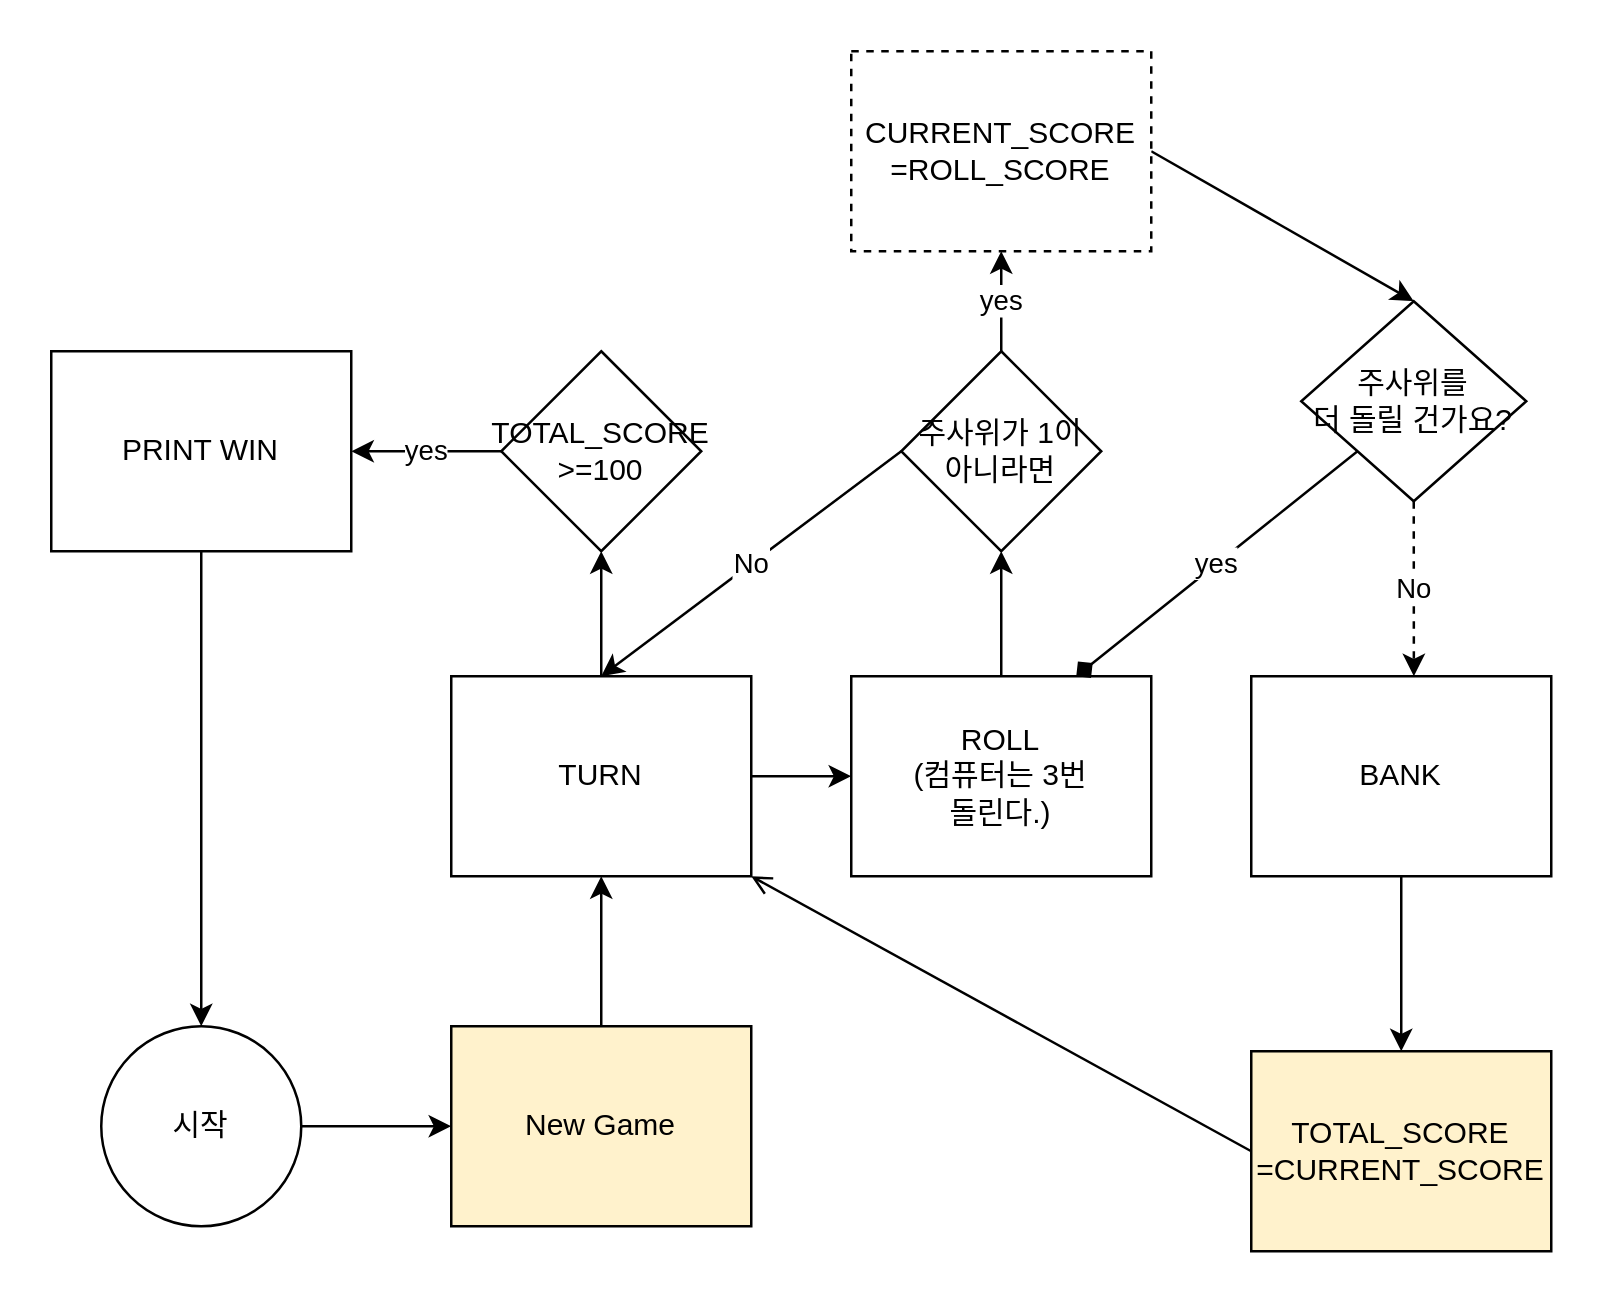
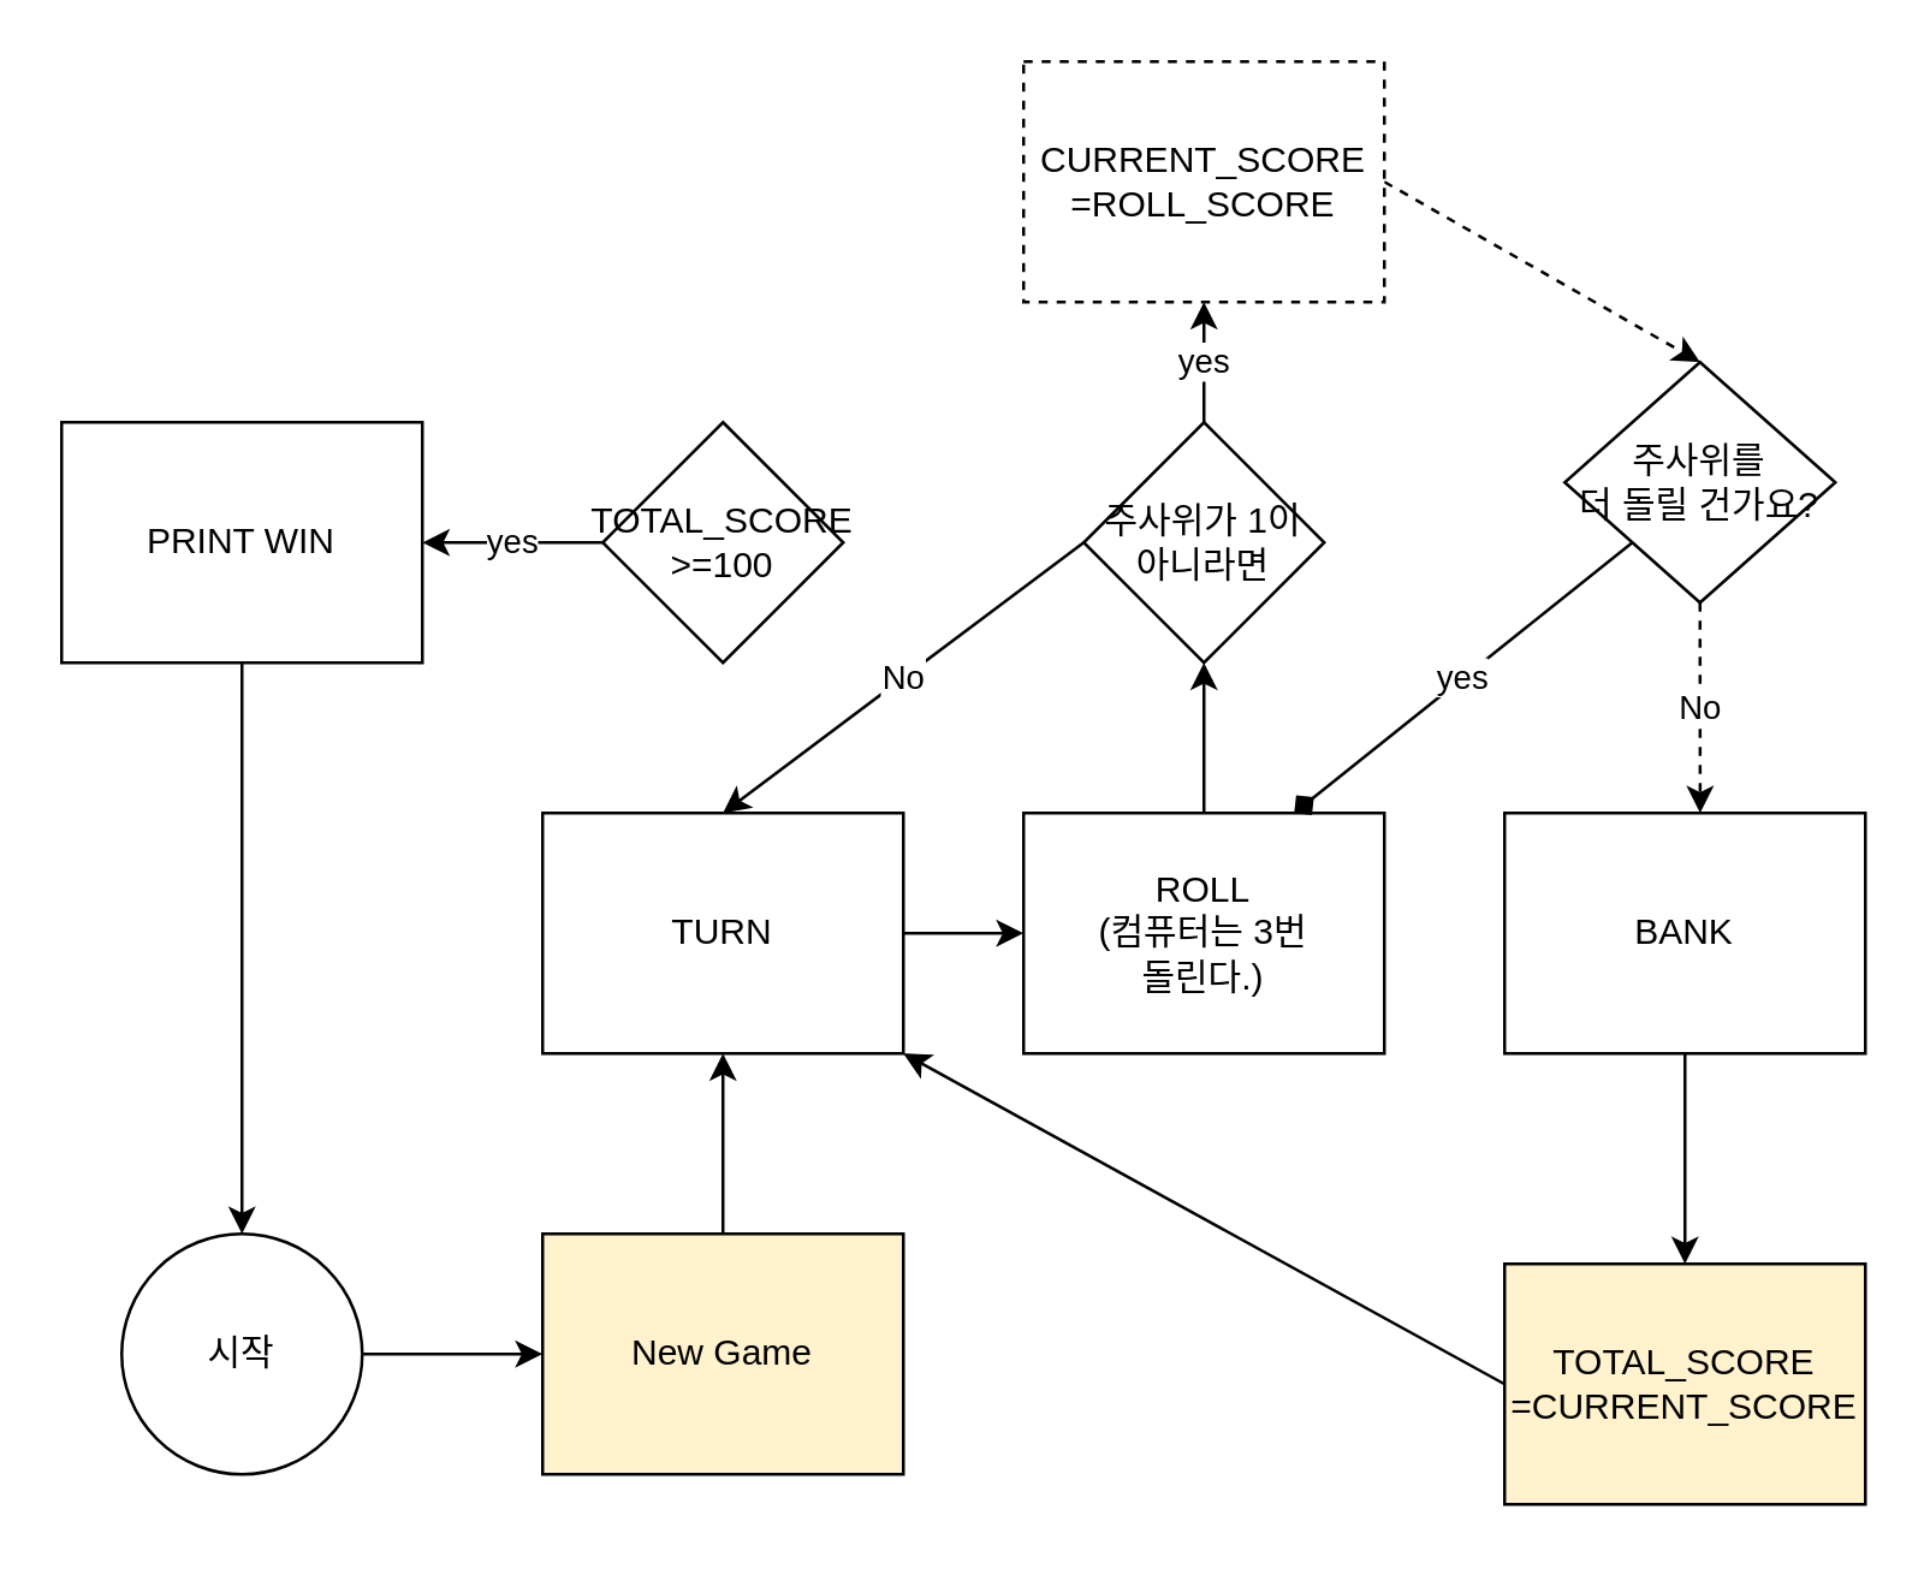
  <mxCell id="0" />
  <mxCell id="1" parent="0" />
  <mxCell id="2" value="시작" style="ellipse;whiteSpace=wrap;html=1;aspect=fixed;" vertex="1" parent="1"><mxGeometry x="40" y="410" width="80" height="80" as="geometry" /></mxCell>
  <mxCell id="3" style="edgeStyle=none;html=1;exitX=1;exitY=0.5;exitDx=0;exitDy=0;entryX=0;entryY=0.5;entryDx=0;entryDy=0;" edge="1" parent="1" target="5"><mxGeometry relative="1" as="geometry"><mxPoint x="120" y="450" as="sourcePoint" /></mxGeometry></mxCell>
  <mxCell id="4" style="edgeStyle=none;html=1;exitX=0.5;exitY=0;exitDx=0;exitDy=0;entryX=0.5;entryY=1;entryDx=0;entryDy=0;" edge="1" parent="1" source="5" target="12"><mxGeometry relative="1" as="geometry" /></mxCell>
  <mxCell id="5" value="New Game" style="rounded=0;whiteSpace=wrap;html=1;fillColor=#fff2cc;" vertex="1" parent="1"><mxGeometry x="180" y="410" width="120" height="80" as="geometry" /></mxCell>
  <mxCell id="6" style="edgeStyle=none;html=1;exitX=0.5;exitY=0;exitDx=0;exitDy=0;entryX=0.5;entryY=1;entryDx=0;entryDy=0;" edge="1" parent="1" source="7" target="15"><mxGeometry relative="1" as="geometry" /></mxCell>
  <mxCell id="7" value="ROLL&lt;br&gt;(컴퓨터는 3번 &lt;br&gt;돌린다.)" style="rounded=0;whiteSpace=wrap;html=1;" vertex="1" parent="1"><mxGeometry x="340" y="270" width="120" height="80" as="geometry" /></mxCell>
  <mxCell id="8" style="edgeStyle=none;html=1;exitX=0.5;exitY=1;exitDx=0;exitDy=0;entryX=0.5;entryY=0;entryDx=0;entryDy=0;" edge="1" parent="1" source="9" target="22"><mxGeometry relative="1" as="geometry" /></mxCell>
  <mxCell id="9" value="BANK" style="rounded=0;whiteSpace=wrap;html=1;" vertex="1" parent="1"><mxGeometry x="500" y="270" width="120" height="80" as="geometry" /></mxCell>
  <mxCell id="10" style="edgeStyle=none;html=1;exitX=1;exitY=0.5;exitDx=0;exitDy=0;entryX=0;entryY=0.5;entryDx=0;entryDy=0;" edge="1" parent="1" source="12" target="7"><mxGeometry relative="1" as="geometry" /></mxCell>
- <mxCell id="11" style="edgeStyle=none;html=1;exitX=0.5;exitY=0;exitDx=0;exitDy=0;entryX=0.5;entryY=1;entryDx=0;entryDy=0;" edge="1" parent="1" source="12" target="24"><mxGeometry relative="1" as="geometry" /></mxCell>
  <mxCell id="12" value="TURN" style="rounded=0;whiteSpace=wrap;html=1;" vertex="1" parent="1"><mxGeometry x="180" y="270" width="120" height="80" as="geometry" /></mxCell>
  <mxCell id="13" value="yes" style="edgeStyle=none;html=1;exitX=0.5;exitY=0;exitDx=0;exitDy=0;entryX=0.5;entryY=1;entryDx=0;entryDy=0;" edge="1" parent="1" source="15" target="17"><mxGeometry relative="1" as="geometry" /></mxCell>
  <mxCell id="14" value="No" style="edgeStyle=none;html=1;entryX=0.5;entryY=0;entryDx=0;entryDy=0;exitX=0;exitY=0.5;exitDx=0;exitDy=0;" edge="1" parent="1" source="15" target="12"><mxGeometry relative="1" as="geometry"><mxPoint x="350" y="210" as="sourcePoint" /></mxGeometry></mxCell>
  <mxCell id="15" value="주사위가 1이 아니라면" style="rhombus;whiteSpace=wrap;html=1;" vertex="1" parent="1"><mxGeometry x="360" y="140" width="80" height="80" as="geometry" /></mxCell>
- <mxCell id="16" style="edgeStyle=none;html=1;exitX=1;exitY=0.5;exitDx=0;exitDy=0;entryX=0.5;entryY=0;entryDx=0;entryDy=0;" edge="1" parent="1" source="17" target="20"><mxGeometry relative="1" as="geometry" /></mxCell>
+ <mxCell id="16" style="edgeStyle=none;html=1;exitX=1;exitY=0.5;exitDx=0;exitDy=0;entryX=0.5;entryY=0;entryDx=0;entryDy=0;dashed=1;" edge="1" parent="1" source="17" target="20"><mxGeometry relative="1" as="geometry" /></mxCell>
  <mxCell id="17" value="CURRENT_SCORE&lt;br&gt;=ROLL_SCORE" style="rounded=0;whiteSpace=wrap;html=1;dashed=1;" vertex="1" parent="1"><mxGeometry x="340" width="120" height="80" as="geometry" y="20" /></mxCell>
  <mxCell id="18" value="yes" style="edgeStyle=none;html=1;exitX=0;exitY=1;exitDx=0;exitDy=0;entryX=0.75;entryY=0;entryDx=0;entryDy=0;endArrow=diamond;" edge="1" parent="1" source="20" target="7"><mxGeometry relative="1" as="geometry" /></mxCell>
  <mxCell id="19" value="No" style="edgeStyle=none;html=1;exitX=0.5;exitY=1;exitDx=0;exitDy=0;entryX=0.542;entryY=0;entryDx=0;entryDy=0;entryPerimeter=0;dashed=1;" edge="1" parent="1" source="20" target="9"><mxGeometry relative="1" as="geometry" /></mxCell>
  <mxCell id="20" value="주사위를&lt;br&gt;더 돌릴 건가요?&lt;br&gt;" style="rhombus;whiteSpace=wrap;html=1;" vertex="1" parent="1"><mxGeometry x="520" y="120" width="90" height="80" as="geometry" /></mxCell>
- <mxCell id="21" style="edgeStyle=none;html=1;exitX=0;exitY=0.5;exitDx=0;exitDy=0;entryX=1;entryY=1;entryDx=0;entryDy=0;endArrow=open;" edge="1" parent="1" source="22" target="12"><mxGeometry relative="1" as="geometry" /></mxCell>
+ <mxCell id="21" style="edgeStyle=none;html=1;exitX=0;exitY=0.5;exitDx=0;exitDy=0;entryX=1;entryY=1;entryDx=0;entryDy=0;" edge="1" parent="1" source="22" target="12"><mxGeometry relative="1" as="geometry" /></mxCell>
  <mxCell id="22" value="TOTAL_SCORE&lt;br&gt;=CURRENT_SCORE" style="rounded=0;whiteSpace=wrap;html=1;fillColor=#fff2cc;" vertex="1" parent="1"><mxGeometry x="500" y="420" width="120" height="80" as="geometry" /></mxCell>
  <mxCell id="23" value="yes" style="edgeStyle=none;html=1;exitX=0;exitY=0.5;exitDx=0;exitDy=0;entryX=1;entryY=0.5;entryDx=0;entryDy=0;" edge="1" parent="1" source="24" target="26"><mxGeometry relative="1" as="geometry" /></mxCell>
  <mxCell id="24" value="TOTAL_SCORE&lt;br&gt;&amp;gt;=100" style="rhombus;whiteSpace=wrap;html=1;" vertex="1" parent="1"><mxGeometry x="200" y="140" width="80" height="80" as="geometry" /></mxCell>
  <mxCell id="25" style="edgeStyle=none;html=1;exitX=0.5;exitY=1;exitDx=0;exitDy=0;entryX=0.5;entryY=0;entryDx=0;entryDy=0;" edge="1" parent="1" source="26" target="2"><mxGeometry relative="1" as="geometry" /></mxCell>
  <mxCell id="26" value="PRINT WIN" style="rounded=0;whiteSpace=wrap;html=1;" vertex="1" parent="1"><mxGeometry x="20" y="140" width="120" height="80" as="geometry" /></mxCell>
